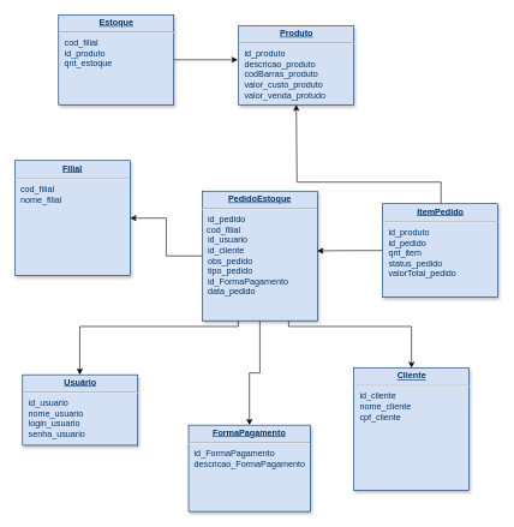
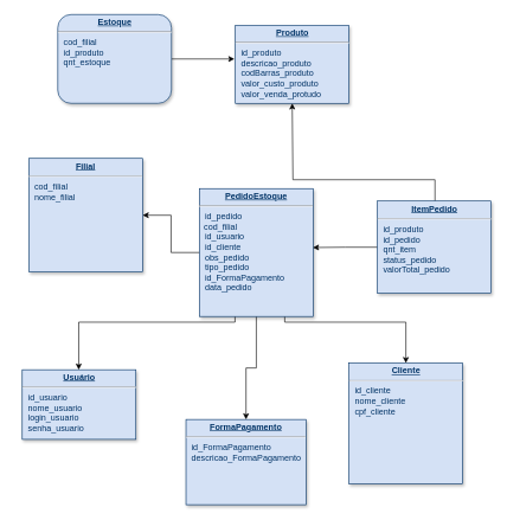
  <mxCell id="0" />
  <mxCell id="1" parent="0" />
  <mxCell id="2" value="&lt;p style=&quot;margin: 0px ; margin-top: 4px ; text-align: center ; text-decoration: underline&quot;&gt;&lt;b&gt;Cliente&lt;/b&gt;&lt;/p&gt;&lt;hr&gt;&lt;p style=&quot;margin: 0px ; margin-left: 8px&quot;&gt;id_cliente&lt;/p&gt;&lt;p style=&quot;margin: 0px ; margin-left: 8px&quot;&gt;nome_cliente&lt;/p&gt;&lt;p style=&quot;margin: 0px ; margin-left: 8px&quot;&gt;cpf_cliente&lt;/p&gt;" style="verticalAlign=top;align=left;overflow=fill;fontSize=12;fontFamily=Helvetica;html=1;strokeColor=#003366;shadow=1;fillColor=#D4E1F5;fontColor=#003366" parent="1" vertex="1"><mxGeometry x="490.5" y="510.64" width="160" height="170" as="geometry" /></mxCell>
  <mxCell id="3" style="edgeStyle=orthogonalEdgeStyle;rounded=0;orthogonalLoop=1;jettySize=auto;html=1;entryX=-0.008;entryY=0.432;entryDx=0;entryDy=0;entryPerimeter=0;" edge="1" parent="1" source="4" target="11"><mxGeometry relative="1" as="geometry" /></mxCell>
- <mxCell id="4" value="&lt;p style=&quot;margin: 0px ; margin-top: 4px ; text-align: center ; text-decoration: underline&quot;&gt;&lt;b&gt;Estoque&lt;/b&gt;&lt;/p&gt;&lt;hr&gt;&lt;p style=&quot;margin: 0px ; margin-left: 8px&quot;&gt;cod_filial&lt;/p&gt;&lt;p style=&quot;margin: 0px ; margin-left: 8px&quot;&gt;id_produto&lt;/p&gt;&lt;p style=&quot;margin: 0px ; margin-left: 8px&quot;&gt;qnt_estoque&lt;/p&gt;" style="verticalAlign=top;align=left;overflow=fill;fontSize=12;fontFamily=Helvetica;html=1;strokeColor=#003366;shadow=1;fillColor=#D4E1F5;fontColor=#003366" parent="1" vertex="1"><mxGeometry x="80.5" y="20" width="160" height="125" as="geometry" /></mxCell>
- <mxCell id="5" value="&lt;p style=&quot;margin: 0px ; margin-top: 4px ; text-align: center ; text-decoration: underline&quot;&gt;&lt;b&gt;Filial&lt;/b&gt;&lt;/p&gt;&lt;hr&gt;&lt;p style=&quot;margin: 0px ; margin-left: 8px&quot;&gt;cod_filial&lt;br&gt;&lt;/p&gt;&lt;p style=&quot;margin: 0px ; margin-left: 8px&quot;&gt;nome_filial&lt;/p&gt;" style="verticalAlign=top;align=left;overflow=fill;fontSize=12;fontFamily=Helvetica;html=1;strokeColor=#003366;shadow=1;fillColor=#D4E1F5;fontColor=#003366" parent="1" vertex="1"><mxGeometry x="20" y="222.5" width="160" height="160" as="geometry" /></mxCell>
+ <mxCell id="4" value="&lt;p style=&quot;margin: 0px ; margin-top: 4px ; text-align: center ; text-decoration: underline&quot;&gt;&lt;b&gt;Estoque&lt;/b&gt;&lt;/p&gt;&lt;hr&gt;&lt;p style=&quot;margin: 0px ; margin-left: 8px&quot;&gt;cod_filial&lt;/p&gt;&lt;p style=&quot;margin: 0px ; margin-left: 8px&quot;&gt;id_produto&lt;/p&gt;&lt;p style=&quot;margin: 0px ; margin-left: 8px&quot;&gt;qnt_estoque&lt;/p&gt;" style="verticalAlign=top;align=left;overflow=fill;fontSize=12;fontFamily=Helvetica;html=1;strokeColor=#003366;shadow=1;fillColor=#D4E1F5;fontColor=#003366;rounded=1;" parent="1" vertex="1"><mxGeometry x="80.5" y="20" width="160" height="125" as="geometry" /></mxCell>
+ <mxCell id="5" value="&lt;p style=&quot;margin: 0px ; margin-top: 4px ; text-align: center ; text-decoration: underline&quot;&gt;&lt;b&gt;Filial&lt;/b&gt;&lt;/p&gt;&lt;hr&gt;&lt;p style=&quot;margin: 0px ; margin-left: 8px&quot;&gt;cod_filial&lt;br&gt;&lt;/p&gt;&lt;p style=&quot;margin: 0px ; margin-left: 8px&quot;&gt;nome_filial&lt;/p&gt;" style="verticalAlign=top;align=left;overflow=fill;fontSize=12;fontFamily=Helvetica;html=1;strokeColor=#003366;shadow=1;fillColor=#D4E1F5;fontColor=#003366" parent="1" vertex="1"><mxGeometry x="40" y="222.5" width="160" height="160" as="geometry" /></mxCell>
  <mxCell id="6" style="edgeStyle=orthogonalEdgeStyle;rounded=0;orthogonalLoop=1;jettySize=auto;html=1;entryX=0.5;entryY=0;entryDx=0;entryDy=0;" edge="1" parent="1" source="10" target="2"><mxGeometry relative="1" as="geometry"><Array as="points"><mxPoint x="400" y="453" /><mxPoint x="570" y="453" /></Array></mxGeometry></mxCell>
  <mxCell id="7" style="edgeStyle=orthogonalEdgeStyle;rounded=0;orthogonalLoop=1;jettySize=auto;html=1;" edge="1" parent="1" source="10" target="12"><mxGeometry relative="1" as="geometry"><Array as="points"><mxPoint x="330" y="453" /><mxPoint x="110" y="453" /></Array></mxGeometry></mxCell>
  <mxCell id="8" style="edgeStyle=orthogonalEdgeStyle;rounded=0;orthogonalLoop=1;jettySize=auto;html=1;entryX=1;entryY=0.5;entryDx=0;entryDy=0;" edge="1" parent="1" source="10" target="5"><mxGeometry relative="1" as="geometry" /></mxCell>
  <mxCell id="9" style="edgeStyle=orthogonalEdgeStyle;rounded=0;orthogonalLoop=1;jettySize=auto;html=1;" edge="1" parent="1" source="10" target="16"><mxGeometry relative="1" as="geometry" /></mxCell>
  <mxCell id="10" value="&lt;p style=&quot;margin: 0px ; margin-top: 4px ; text-align: center ; text-decoration: underline&quot;&gt;&lt;b&gt;PedidoEstoque&lt;/b&gt;&lt;/p&gt;&lt;hr&gt;&lt;p style=&quot;margin: 0px ; margin-left: 8px&quot;&gt;&lt;span&gt;id_pedido&lt;/span&gt;&lt;br&gt;&lt;/p&gt;&amp;nbsp; cod_filial&lt;p style=&quot;margin: 0px ; margin-left: 8px&quot;&gt;&lt;span&gt;id_usuario&lt;/span&gt;&lt;br&gt;&lt;/p&gt;&lt;p style=&quot;margin: 0px ; margin-left: 8px&quot;&gt;id_cliente&lt;/p&gt;&lt;p style=&quot;margin: 0px ; margin-left: 8px&quot;&gt;obs_pedido&lt;/p&gt;&lt;p style=&quot;margin: 0px ; margin-left: 8px&quot;&gt;tipo_pedido&lt;/p&gt;&lt;p style=&quot;margin: 0px ; margin-left: 8px&quot;&gt;id_FormaPagamento&lt;/p&gt;&lt;p style=&quot;margin: 0px ; margin-left: 8px&quot;&gt;data_pedido&lt;/p&gt;" style="verticalAlign=top;align=left;overflow=fill;fontSize=12;fontFamily=Helvetica;html=1;strokeColor=#003366;shadow=1;fillColor=#D4E1F5;fontColor=#003366" parent="1" vertex="1"><mxGeometry x="280" y="265" width="160.0" height="180" as="geometry" /></mxCell>
  <mxCell id="11" value="&lt;p style=&quot;margin: 0px ; margin-top: 4px ; text-align: center ; text-decoration: underline&quot;&gt;&lt;strong&gt;Produto&lt;/strong&gt;&lt;/p&gt;&lt;hr&gt;&lt;p style=&quot;margin: 0px ; margin-left: 8px&quot;&gt;id_produto&lt;/p&gt;&lt;p style=&quot;margin: 0px ; margin-left: 8px&quot;&gt;descricao_produto&lt;/p&gt;&lt;p style=&quot;margin: 0px ; margin-left: 8px&quot;&gt;codBarras_produto&lt;/p&gt;&lt;p style=&quot;margin: 0px ; margin-left: 8px&quot;&gt;valor_custo_produto&lt;/p&gt;&lt;p style=&quot;margin: 0px ; margin-left: 8px&quot;&gt;valor_venda_protudo&lt;/p&gt;" style="verticalAlign=top;align=left;overflow=fill;fontSize=12;fontFamily=Helvetica;html=1;strokeColor=#003366;shadow=1;fillColor=#D4E1F5;fontColor=#003366" parent="1" vertex="1"><mxGeometry x="330.5" y="35" width="160" height="110" as="geometry" /></mxCell>
  <mxCell id="12" value="&lt;p style=&quot;margin: 0px ; margin-top: 4px ; text-align: center ; text-decoration: underline&quot;&gt;&lt;b&gt;Usuário&lt;/b&gt;&lt;/p&gt;&lt;hr&gt;&lt;p style=&quot;margin: 0px ; margin-left: 8px&quot;&gt;id_usuario&lt;/p&gt;&lt;p style=&quot;margin: 0px ; margin-left: 8px&quot;&gt;nome_usuario&lt;/p&gt;&lt;p style=&quot;margin: 0px ; margin-left: 8px&quot;&gt;login_usuario&lt;/p&gt;&lt;p style=&quot;margin: 0px ; margin-left: 8px&quot;&gt;senha_usuario&lt;/p&gt;" style="verticalAlign=top;align=left;overflow=fill;fontSize=12;fontFamily=Helvetica;html=1;strokeColor=#003366;shadow=1;fillColor=#D4E1F5;fontColor=#003366" parent="1" vertex="1"><mxGeometry x="30.5" y="520" width="160" height="98" as="geometry" /></mxCell>
  <mxCell id="13" style="edgeStyle=orthogonalEdgeStyle;rounded=0;orthogonalLoop=1;jettySize=auto;html=1;entryX=0.998;entryY=0.461;entryDx=0;entryDy=0;entryPerimeter=0;" edge="1" parent="1" source="15" target="10"><mxGeometry relative="1" as="geometry" /></mxCell>
  <mxCell id="14" style="edgeStyle=orthogonalEdgeStyle;rounded=0;orthogonalLoop=1;jettySize=auto;html=1;entryX=0.5;entryY=1;entryDx=0;entryDy=0;" edge="1" parent="1" source="15" target="11"><mxGeometry relative="1" as="geometry"><Array as="points"><mxPoint x="611.5" y="252.5" /><mxPoint x="411.5" y="252.5" /></Array></mxGeometry></mxCell>
  <mxCell id="15" value="&lt;p style=&quot;margin: 0px ; margin-top: 4px ; text-align: center ; text-decoration: underline&quot;&gt;&lt;b&gt;ItemPedido&lt;/b&gt;&lt;/p&gt;&lt;hr&gt;&lt;p style=&quot;margin: 0px ; margin-left: 8px&quot;&gt;id_produto&lt;/p&gt;&lt;p style=&quot;margin: 0px ; margin-left: 8px&quot;&gt;id_pedido&lt;/p&gt;&lt;p style=&quot;margin: 0px ; margin-left: 8px&quot;&gt;qnt_item&lt;/p&gt;&lt;p style=&quot;margin: 0px ; margin-left: 8px&quot;&gt;status_pedido&lt;/p&gt;&lt;p style=&quot;margin: 0px ; margin-left: 8px&quot;&gt;valorTotal_pedido&lt;/p&gt;&lt;p style=&quot;margin: 0px ; margin-left: 8px&quot;&gt;&lt;br&gt;&lt;/p&gt;" style="verticalAlign=top;align=left;overflow=fill;fontSize=12;fontFamily=Helvetica;html=1;strokeColor=#003366;shadow=1;fillColor=#D4E1F5;fontColor=#003366" parent="1" vertex="1"><mxGeometry x="530.5" y="282.5" width="160" height="130" as="geometry" /></mxCell>
  <mxCell id="16" value="&lt;p style=&quot;margin: 0px ; margin-top: 4px ; text-align: center ; text-decoration: underline&quot;&gt;&lt;b&gt;FormaPagamento&lt;/b&gt;&lt;/p&gt;&lt;hr&gt;&lt;p style=&quot;margin: 0px ; margin-left: 8px&quot;&gt;id_FormaPagamento&lt;/p&gt;&lt;p style=&quot;margin: 0px ; margin-left: 8px&quot;&gt;descricao_FormaPagamento&lt;/p&gt;&lt;p style=&quot;margin: 0px ; margin-left: 8px&quot;&gt;&lt;br&gt;&lt;/p&gt;" style="verticalAlign=top;align=left;overflow=fill;fontSize=12;fontFamily=Helvetica;html=1;strokeColor=#003366;shadow=1;fillColor=#D4E1F5;fontColor=#003366" vertex="1" parent="1"><mxGeometry x="261" y="590" width="169" height="120" as="geometry" /></mxCell>
